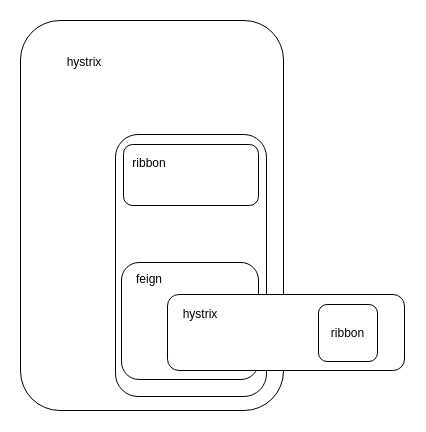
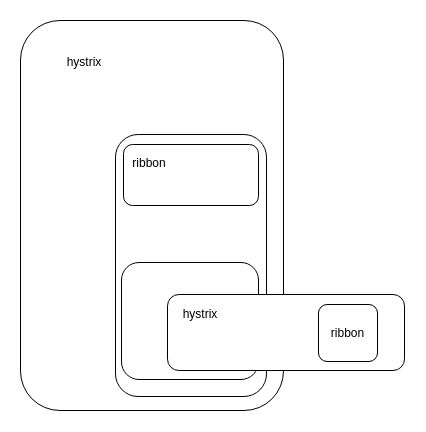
  <mxCell id="0" />
  <mxCell id="1" parent="0" />
  <mxCell id="2" value="" style="rounded=1;whiteSpace=wrap;html=1;" vertex="1" parent="1"><mxGeometry x="20" y="20" width="263" height="390" as="geometry" /></mxCell>
  <mxCell id="3" value="" style="rounded=1;whiteSpace=wrap;html=1;" vertex="1" parent="1"><mxGeometry x="115" y="134" width="151" height="262" as="geometry" /></mxCell>
  <mxCell id="4" value="hystrix" style="text;html=1;strokeColor=none;fillColor=none;align=center;verticalAlign=middle;whiteSpace=wrap;rounded=0;" vertex="1" parent="1"><mxGeometry x="64" y="52" width="40" height="20" as="geometry" /></mxCell>
  <mxCell id="5" value="" style="rounded=1;whiteSpace=wrap;html=1;" vertex="1" parent="1"><mxGeometry x="123" y="144" width="135" height="61" as="geometry" /></mxCell>
  <mxCell id="6" value="ribbon" style="text;html=1;strokeColor=none;fillColor=none;align=center;verticalAlign=middle;whiteSpace=wrap;rounded=0;" vertex="1" parent="1"><mxGeometry x="129" y="153" width="40" height="20" as="geometry" /></mxCell>
  <mxCell id="7" value="" style="rounded=1;whiteSpace=wrap;html=1;" vertex="1" parent="1"><mxGeometry x="121" y="262" width="137" height="117" as="geometry" /></mxCell>
- <mxCell id="8" value="feign" style="text;html=1;strokeColor=none;fillColor=none;align=center;verticalAlign=middle;whiteSpace=wrap;rounded=0;" vertex="1" parent="1"><mxGeometry x="129" y="269" width="40" height="20" as="geometry" /></mxCell>
  <mxCell id="9" value="" style="rounded=1;whiteSpace=wrap;html=1;" vertex="1" parent="1"><mxGeometry x="167" y="294" width="237" height="76" as="geometry" /></mxCell>
  <mxCell id="10" value="hystrix" style="text;html=1;strokeColor=none;fillColor=none;align=center;verticalAlign=middle;whiteSpace=wrap;rounded=0;" vertex="1" parent="1"><mxGeometry x="180" y="304" width="40" height="20" as="geometry" /></mxCell>
  <mxCell id="11" value="ribbon" style="rounded=1;whiteSpace=wrap;html=1;" vertex="1" parent="1"><mxGeometry x="318" y="304" width="59" height="57" as="geometry" /></mxCell>
